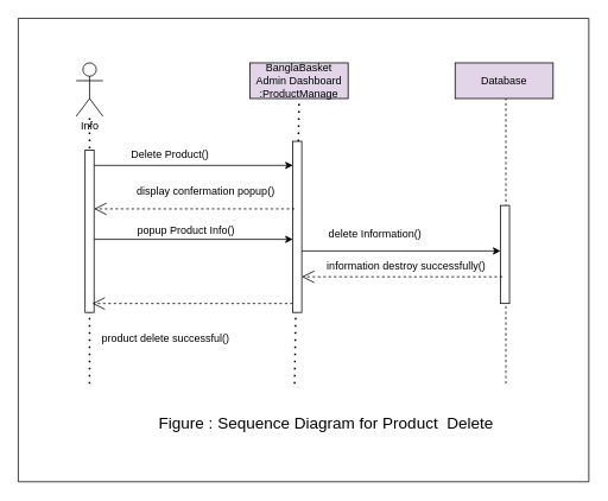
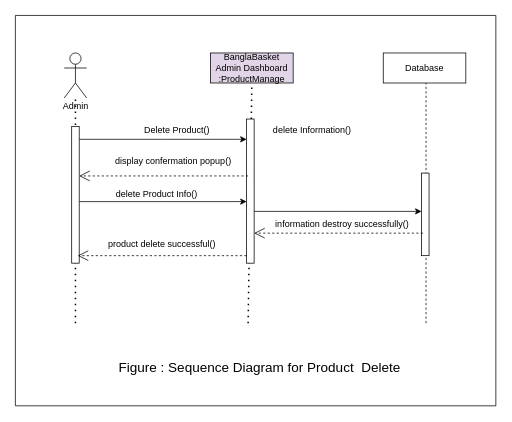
  <mxCell id="0" />
  <mxCell id="1" parent="0" />
- <mxCell id="2" value="Info" style="text;html=1;align=center;verticalAlign=middle;resizable=0;points=[];autosize=1;strokeColor=none;fillColor=none;" parent="1" vertex="1"><mxGeometry x="70" y="126" width="60" height="30" as="geometry" /></mxCell>
+ <mxCell id="2" value="Admin" style="text;html=1;align=center;verticalAlign=middle;resizable=0;points=[];autosize=1;strokeColor=none;fillColor=none;" parent="1" vertex="1"><mxGeometry x="70" y="126" width="60" height="30" as="geometry" /></mxCell>
  <mxCell id="3" value="BanglaBasket Admin Dashboard&lt;br&gt;:ProductManage" style="html=1;whiteSpace=wrap;fillColor=#e1d5e7;" parent="1" vertex="1"><mxGeometry x="280" y="70" width="110" height="40" as="geometry" /></mxCell>
- <mxCell id="4" value="Database" style="html=1;whiteSpace=wrap;fillColor=#e1d5e7;" parent="1" vertex="1"><mxGeometry x="510" y="70" width="110" height="40" as="geometry" /></mxCell>
+ <mxCell id="4" value="Database" style="html=1;whiteSpace=wrap;" parent="1" vertex="1"><mxGeometry x="510" y="70" width="110" height="40" as="geometry" /></mxCell>
  <mxCell id="5" value="" style="endArrow=none;dashed=1;html=1;strokeWidth=1;rounded=0;entryX=0.5;entryY=1;entryDx=0;entryDy=0;" parent="1" edge="1"><mxGeometry width="50" height="50" relative="1" as="geometry"><mxPoint x="567" y="430" as="sourcePoint" /><mxPoint x="567" y="110" as="targetPoint" /></mxGeometry></mxCell>
- <mxCell id="6" value="&lt;font style=&quot;font-size: 18px;&quot;&gt;Figure : Sequence Diagram for Product&amp;nbsp; Delete&lt;/font&gt;" style="text;html=1;align=center;verticalAlign=middle;resizable=0;points=[];autosize=1;strokeColor=none;fillColor=none;" parent="1" vertex="1"><mxGeometry x="165" y="455" width="400" height="40" as="geometry" /></mxCell>
+ <mxCell id="6" value="&lt;font style=&quot;font-size: 18px;&quot;&gt;Figure : Sequence Diagram for Product&amp;nbsp; Delete&lt;/font&gt;" style="text;html=1;align=center;verticalAlign=middle;resizable=0;points=[];autosize=1;strokeColor=none;fillColor=none;" parent="1" vertex="1"><mxGeometry x="145" y="470" width="400" height="40" as="geometry" /></mxCell>
  <mxCell id="7" value="" style="shape=umlActor;verticalLabelPosition=bottom;verticalAlign=top;html=1;outlineConnect=0;" parent="1" vertex="1"><mxGeometry x="85" y="70" width="30" height="60" as="geometry" /></mxCell>
  <mxCell id="8" value="" style="endArrow=none;dashed=1;html=1;dashPattern=1 3;strokeWidth=2;rounded=0;" parent="1" target="7" edge="1"><mxGeometry width="50" height="50" relative="1" as="geometry"><mxPoint x="100" y="430" as="sourcePoint" /><mxPoint x="160" y="220" as="targetPoint" /></mxGeometry></mxCell>
  <mxCell id="9" value="" style="endArrow=none;dashed=1;html=1;dashPattern=1 3;strokeWidth=2;rounded=0;entryX=0.5;entryY=1;entryDx=0;entryDy=0;" parent="1" target="3" edge="1"><mxGeometry width="50" height="50" relative="1" as="geometry"><mxPoint x="330" y="430" as="sourcePoint" /><mxPoint x="430" y="190" as="targetPoint" /></mxGeometry></mxCell>
  <mxCell id="10" style="edgeStyle=elbowEdgeStyle;rounded=0;orthogonalLoop=1;jettySize=auto;html=1;elbow=vertical;curved=0;" parent="1" edge="1"><mxGeometry relative="1" as="geometry"><mxPoint x="105" y="185" as="sourcePoint" /><mxPoint x="328" y="185" as="targetPoint" /></mxGeometry></mxCell>
  <mxCell id="11" style="edgeStyle=elbowEdgeStyle;rounded=0;orthogonalLoop=1;jettySize=auto;html=1;elbow=vertical;curved=0;" parent="1" edge="1"><mxGeometry relative="1" as="geometry"><mxPoint x="105" y="268" as="sourcePoint" /><mxPoint x="328" y="268" as="targetPoint" /></mxGeometry></mxCell>
  <mxCell id="12" value="" style="html=1;points=[];perimeter=orthogonalPerimeter;outlineConnect=0;targetShapes=umlLifeline;portConstraint=eastwest;newEdgeStyle={&quot;edgeStyle&quot;:&quot;elbowEdgeStyle&quot;,&quot;elbow&quot;:&quot;vertical&quot;,&quot;curved&quot;:0,&quot;rounded&quot;:0};" parent="1" vertex="1"><mxGeometry x="95" y="168" width="10" height="182" as="geometry" /></mxCell>
  <mxCell id="13" style="edgeStyle=elbowEdgeStyle;rounded=0;orthogonalLoop=1;jettySize=auto;html=1;elbow=vertical;curved=0;" parent="1" edge="1"><mxGeometry relative="1" as="geometry"><mxPoint x="338" y="281" as="sourcePoint" /><mxPoint x="561" y="281" as="targetPoint" /></mxGeometry></mxCell>
  <mxCell id="14" value="" style="html=1;points=[];perimeter=orthogonalPerimeter;outlineConnect=0;targetShapes=umlLifeline;portConstraint=eastwest;newEdgeStyle={&quot;edgeStyle&quot;:&quot;elbowEdgeStyle&quot;,&quot;elbow&quot;:&quot;vertical&quot;,&quot;curved&quot;:0,&quot;rounded&quot;:0};" parent="1" vertex="1"><mxGeometry x="328" y="158" width="10" height="192" as="geometry" /></mxCell>
- <mxCell id="15" value="Delete Product()" style="text;html=1;align=center;verticalAlign=middle;resizable=0;points=[];autosize=1;strokeColor=none;fillColor=none;" parent="1" vertex="1"><mxGeometry x="135" y="158" width="110" height="30" as="geometry" /></mxCell>
+ <mxCell id="15" value="Delete Product()" style="text;html=1;align=center;verticalAlign=middle;resizable=0;points=[];autosize=1;strokeColor=none;fillColor=none;" parent="1" vertex="1"><mxGeometry x="180" y="158" width="110" height="30" as="geometry" /></mxCell>
  <mxCell id="16" value="" style="endArrow=open;endSize=12;dashed=1;html=1;rounded=0;exitX=0.2;exitY=0.9;exitDx=0;exitDy=0;exitPerimeter=0;" parent="1" edge="1"><mxGeometry width="160" relative="1" as="geometry"><mxPoint x="330" y="233.8" as="sourcePoint" /><mxPoint x="105" y="233.8" as="targetPoint" /></mxGeometry></mxCell>
  <mxCell id="17" value="display confermation popup()" style="text;html=1;align=center;verticalAlign=middle;resizable=0;points=[];autosize=1;strokeColor=none;fillColor=none;" parent="1" vertex="1"><mxGeometry x="140" y="200" width="180" height="30" as="geometry" /></mxCell>
- <mxCell id="18" value="popup Product Info()" style="text;html=1;align=center;verticalAlign=middle;resizable=0;points=[];autosize=1;strokeColor=none;fillColor=none;" parent="1" vertex="1"><mxGeometry x="143" y="244" width="130" height="30" as="geometry" /></mxCell>
+ <mxCell id="18" value="delete Product Info()" style="text;html=1;align=center;verticalAlign=middle;resizable=0;points=[];autosize=1;strokeColor=none;fillColor=none;" parent="1" vertex="1"><mxGeometry x="143" y="244" width="130" height="30" as="geometry" /></mxCell>
  <mxCell id="19" value="" style="html=1;points=[];perimeter=orthogonalPerimeter;outlineConnect=0;targetShapes=umlLifeline;portConstraint=eastwest;newEdgeStyle={&quot;edgeStyle&quot;:&quot;elbowEdgeStyle&quot;,&quot;elbow&quot;:&quot;vertical&quot;,&quot;curved&quot;:0,&quot;rounded&quot;:0};" parent="1" vertex="1"><mxGeometry x="561" y="230" width="10" height="110" as="geometry" /></mxCell>
- <mxCell id="20" value="delete Information()" style="text;html=1;align=center;verticalAlign=middle;resizable=0;points=[];autosize=1;strokeColor=none;fillColor=none;" parent="1" vertex="1"><mxGeometry x="355" y="248" width="130" height="30" as="geometry" /></mxCell>
+ <mxCell id="20" value="delete Information()" style="text;html=1;align=center;verticalAlign=middle;resizable=0;points=[];autosize=1;strokeColor=none;fillColor=none;" parent="1" vertex="1"><mxGeometry x="350" y="158" width="130" height="30" as="geometry" /></mxCell>
  <mxCell id="21" value="" style="endArrow=open;endSize=12;dashed=1;html=1;rounded=0;exitX=0.2;exitY=0.9;exitDx=0;exitDy=0;exitPerimeter=0;" parent="1" edge="1"><mxGeometry width="160" relative="1" as="geometry"><mxPoint x="563" y="310" as="sourcePoint" /><mxPoint x="338" y="310" as="targetPoint" /></mxGeometry></mxCell>
  <mxCell id="22" value="information destroy successfully()" style="text;html=1;align=center;verticalAlign=middle;resizable=0;points=[];autosize=1;strokeColor=none;fillColor=none;" parent="1" vertex="1"><mxGeometry x="355" y="283" width="200" height="30" as="geometry" /></mxCell>
  <mxCell id="23" value="" style="endArrow=open;endSize=12;dashed=1;html=1;rounded=0;exitX=0.2;exitY=0.9;exitDx=0;exitDy=0;exitPerimeter=0;" parent="1" edge="1"><mxGeometry width="160" relative="1" as="geometry"><mxPoint x="328" y="340" as="sourcePoint" /><mxPoint x="103" y="340" as="targetPoint" /></mxGeometry></mxCell>
- <mxCell id="24" value="product delete successful()" style="text;html=1;align=center;verticalAlign=middle;resizable=0;points=[];autosize=1;strokeColor=none;fillColor=none;" parent="1" vertex="1"><mxGeometry x="100" y="365" width="170" height="30" as="geometry" /></mxCell>
+ <mxCell id="24" value="product delete successful()" style="text;html=1;align=center;verticalAlign=middle;resizable=0;points=[];autosize=1;strokeColor=none;fillColor=none;" parent="1" vertex="1"><mxGeometry x="130" y="310" width="170" height="30" as="geometry" /></mxCell>
  <mxCell id="25" value="" style="swimlane;startSize=0;" vertex="1" parent="1"><mxGeometry x="20" y="20" width="640" height="520" as="geometry" /></mxCell>
